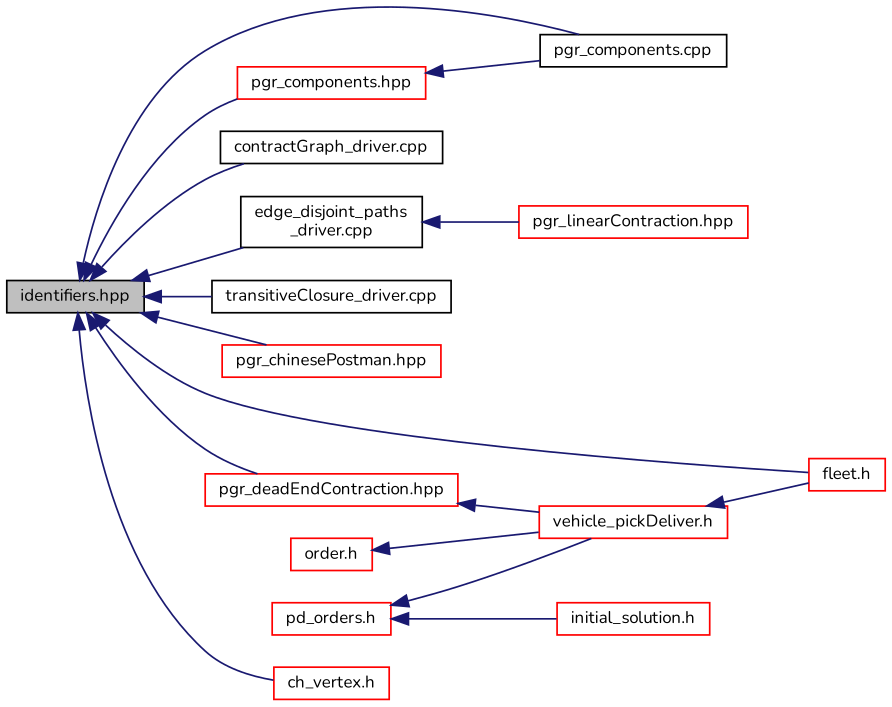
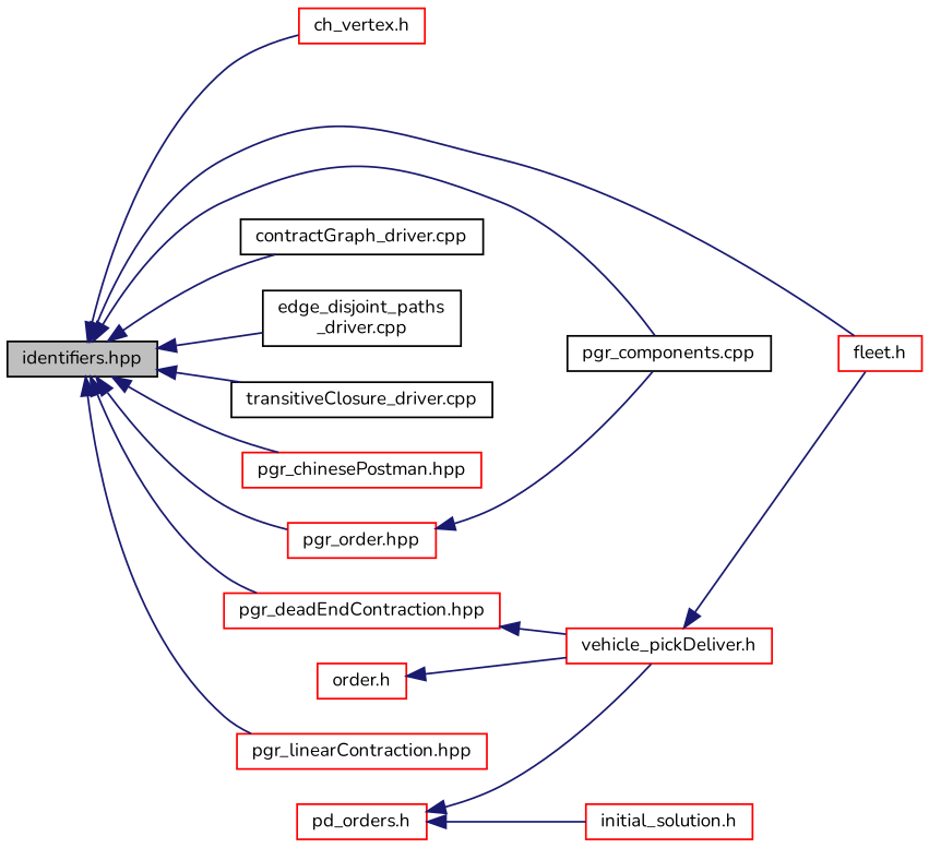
  digraph {
    fontname=Nunito
    rankdir=LR
    node [color=red fillcolor=white fontname=Nunito fontsize=10 shape=record style=filled]
    edge [color=midnightblue dir=back fontname=Nunito fontsize=10 labelfontname=Helvetica labelfontsize=10 style=solid]
    n1 [color=black fillcolor=grey75 fontcolor=black height=0.2 label="identifiers.hpp" width=0.4]
    n2 [color=black height=0.2 label="pgr_components.cpp" width=0.4]
    n3 [color=black height=0.2 label="contractGraph_driver.cpp" width=0.4]
    n4 [color=black height=0.2 label="edge_disjoint_paths\l_driver.cpp" width=0.4]
    n5 [color=black height=0.2 label="transitiveClosure_driver.cpp" width=0.4]
    n6 [height=0.2 label="pgr_chinesePostman.hpp" width=0.4]
-   n7 [height=0.2 label="pgr_components.hpp" width=0.4]
+   n7 [height=0.2 label="pgr_order.hpp" width=0.4]
    n8 [height=0.2 label="pgr_deadEndContraction.hpp" width=0.4]
    n9 [height=0.2 label="pgr_linearContraction.hpp" width=0.4]
    n10 [height=0.2 label="ch_vertex.h" width=0.4]
    n11 [height=0.2 label="fleet.h" width=0.4]
    n12 [height=0.2 label="vehicle_pickDeliver.h" width=0.4]
    n13 [height=0.2 label="initial_solution.h" width=0.4]
    n14 [height=0.2 label="order.h" width=0.4]
    n15 [height=0.2 label="pd_orders.h" width=0.4]
    n1 -> n2
    n1 -> n3
    n1 -> n4
    n1 -> n5
    n1 -> n6
    n1 -> n7
    n1 -> n8
-   n4 -> n9
+   n1 -> n9
    n1 -> n10
    n1 -> n11
    n7 -> n2
    n8 -> n12
    n12 -> n11
    n14 -> n12
    n15 -> n12
    n15 -> n13
  }
